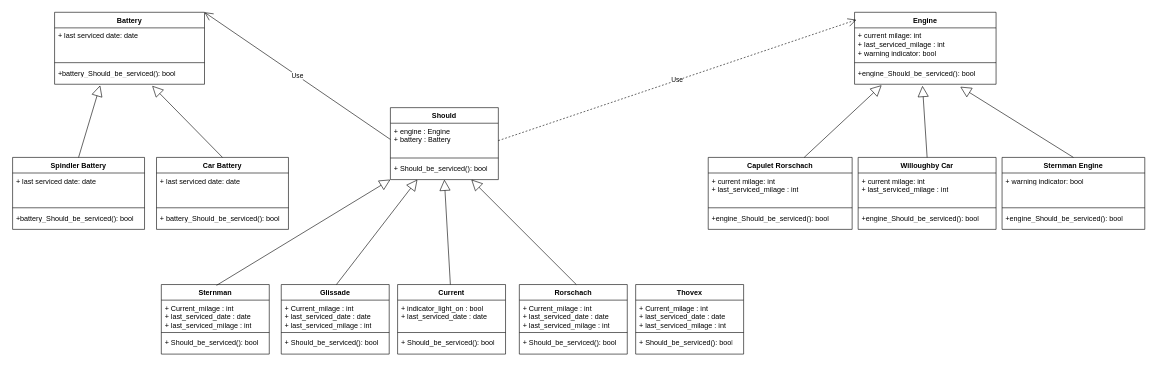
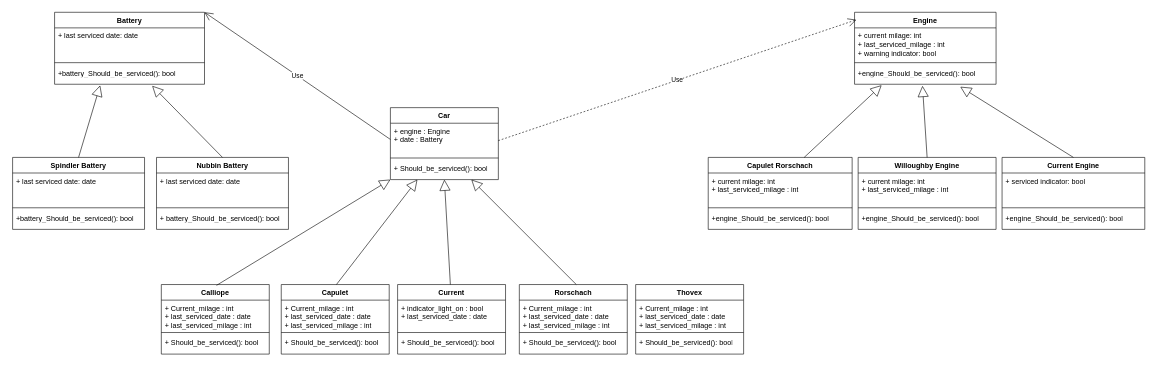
  <mxCell id="0" />
  <mxCell id="1" parent="0" />
  <mxCell id="2" value="Engine" style="swimlane;fontStyle=1;align=center;verticalAlign=top;childLayout=stackLayout;horizontal=1;startSize=26;horizontalStack=0;resizeParent=1;resizeParentMax=0;resizeLast=0;collapsible=1;marginBottom=0;whiteSpace=wrap;html=1;" vertex="1" parent="1"><mxGeometry x="1424" y="20" width="236" height="120" as="geometry" /></mxCell>
  <mxCell id="3" value="+ current milage: int&lt;br&gt;+ last_serviced_milage : int&lt;br&gt;+ warning indicator: bool" style="text;strokeColor=none;fillColor=none;align=left;verticalAlign=top;spacingLeft=4;spacingRight=4;overflow=hidden;rotatable=0;points=[[0,0.5],[1,0.5]];portConstraint=eastwest;whiteSpace=wrap;html=1;" vertex="1" parent="2"><mxGeometry y="26" width="236" height="54" as="geometry" /></mxCell>
  <mxCell id="4" value="" style="line;strokeWidth=1;fillColor=none;align=left;verticalAlign=middle;spacingTop=-1;spacingLeft=3;spacingRight=3;rotatable=0;labelPosition=right;points=[];portConstraint=eastwest;strokeColor=inherit;" vertex="1" parent="2"><mxGeometry y="80" width="236" height="8" as="geometry" /></mxCell>
  <mxCell id="5" value="+engine_Should_be_serviced(): bool" style="text;strokeColor=none;fillColor=none;align=left;verticalAlign=top;spacingLeft=4;spacingRight=4;overflow=hidden;rotatable=0;points=[[0,0.5],[1,0.5]];portConstraint=eastwest;whiteSpace=wrap;html=1;" vertex="1" parent="2"><mxGeometry y="88" width="236" height="32" as="geometry" /></mxCell>
  <mxCell id="6" value="Battery" style="swimlane;fontStyle=1;align=center;verticalAlign=top;childLayout=stackLayout;horizontal=1;startSize=26;horizontalStack=0;resizeParent=1;resizeParentMax=0;resizeLast=0;collapsible=1;marginBottom=0;whiteSpace=wrap;html=1;" vertex="1" parent="1"><mxGeometry x="90" y="20" width="250" height="120" as="geometry" /></mxCell>
  <mxCell id="7" value="+ last serviced date: date&lt;br&gt;" style="text;strokeColor=none;fillColor=none;align=left;verticalAlign=top;spacingLeft=4;spacingRight=4;overflow=hidden;rotatable=0;points=[[0,0.5],[1,0.5]];portConstraint=eastwest;whiteSpace=wrap;html=1;" vertex="1" parent="6"><mxGeometry y="26" width="250" height="54" as="geometry" /></mxCell>
  <mxCell id="8" value="" style="line;strokeWidth=1;fillColor=none;align=left;verticalAlign=middle;spacingTop=-1;spacingLeft=3;spacingRight=3;rotatable=0;labelPosition=right;points=[];portConstraint=eastwest;strokeColor=inherit;" vertex="1" parent="6"><mxGeometry y="80" width="250" height="8" as="geometry" /></mxCell>
  <mxCell id="9" value="+battery_Should_be_serviced(): bool" style="text;strokeColor=none;fillColor=none;align=left;verticalAlign=top;spacingLeft=4;spacingRight=4;overflow=hidden;rotatable=0;points=[[0,0.5],[1,0.5]];portConstraint=eastwest;whiteSpace=wrap;html=1;" vertex="1" parent="6"><mxGeometry y="88" width="250" height="32" as="geometry" /></mxCell>
- <mxCell id="10" value="Should" style="swimlane;fontStyle=1;align=center;verticalAlign=top;childLayout=stackLayout;horizontal=1;startSize=26;horizontalStack=0;resizeParent=1;resizeParentMax=0;resizeLast=0;collapsible=1;marginBottom=0;whiteSpace=wrap;html=1;" vertex="1" parent="1"><mxGeometry x="650" y="179" width="180" height="120" as="geometry" /></mxCell>
- <mxCell id="11" value="+ engine : Engine&lt;br&gt;+ battery : Battery" style="text;strokeColor=none;fillColor=none;align=left;verticalAlign=top;spacingLeft=4;spacingRight=4;overflow=hidden;rotatable=0;points=[[0,0.5],[1,0.5]];portConstraint=eastwest;whiteSpace=wrap;html=1;" vertex="1" parent="10"><mxGeometry y="26" width="180" height="54" as="geometry" /></mxCell>
+ <mxCell id="10" value="Car" style="swimlane;fontStyle=1;align=center;verticalAlign=top;childLayout=stackLayout;horizontal=1;startSize=26;horizontalStack=0;resizeParent=1;resizeParentMax=0;resizeLast=0;collapsible=1;marginBottom=0;whiteSpace=wrap;html=1;" vertex="1" parent="1"><mxGeometry x="650" y="179" width="180" height="120" as="geometry" /></mxCell>
+ <mxCell id="11" value="+ engine : Engine&lt;br&gt;+ date : Battery" style="text;strokeColor=none;fillColor=none;align=left;verticalAlign=top;spacingLeft=4;spacingRight=4;overflow=hidden;rotatable=0;points=[[0,0.5],[1,0.5]];portConstraint=eastwest;whiteSpace=wrap;html=1;" vertex="1" parent="10"><mxGeometry y="26" width="180" height="54" as="geometry" /></mxCell>
  <mxCell id="12" value="" style="line;strokeWidth=1;fillColor=none;align=left;verticalAlign=middle;spacingTop=-1;spacingLeft=3;spacingRight=3;rotatable=0;labelPosition=right;points=[];portConstraint=eastwest;strokeColor=inherit;" vertex="1" parent="10"><mxGeometry y="80" width="180" height="8" as="geometry" /></mxCell>
  <mxCell id="13" value="+ Should_be_serviced(): bool" style="text;strokeColor=none;fillColor=none;align=left;verticalAlign=top;spacingLeft=4;spacingRight=4;overflow=hidden;rotatable=0;points=[[0,0.5],[1,0.5]];portConstraint=eastwest;whiteSpace=wrap;html=1;" vertex="1" parent="10"><mxGeometry y="88" width="180" height="32" as="geometry" /></mxCell>
  <mxCell id="14" value="Capulet Rorschach" style="swimlane;fontStyle=1;align=center;verticalAlign=top;childLayout=stackLayout;horizontal=1;startSize=26;horizontalStack=0;resizeParent=1;resizeParentMax=0;resizeLast=0;collapsible=1;marginBottom=0;whiteSpace=wrap;html=1;" vertex="1" parent="1"><mxGeometry x="1180" y="262" width="240" height="120" as="geometry" /></mxCell>
  <mxCell id="15" value="+ current milage: int&lt;br&gt;+ last_serviced_milage : int&lt;br&gt;" style="text;strokeColor=none;fillColor=none;align=left;verticalAlign=top;spacingLeft=4;spacingRight=4;overflow=hidden;rotatable=0;points=[[0,0.5],[1,0.5]];portConstraint=eastwest;whiteSpace=wrap;html=1;" vertex="1" parent="14"><mxGeometry y="26" width="240" height="54" as="geometry" /></mxCell>
  <mxCell id="16" value="" style="line;strokeWidth=1;fillColor=none;align=left;verticalAlign=middle;spacingTop=-1;spacingLeft=3;spacingRight=3;rotatable=0;labelPosition=right;points=[];portConstraint=eastwest;strokeColor=inherit;" vertex="1" parent="14"><mxGeometry y="80" width="240" height="8" as="geometry" /></mxCell>
  <mxCell id="17" value="+engine_Should_be_serviced(): bool" style="text;strokeColor=none;fillColor=none;align=left;verticalAlign=top;spacingLeft=4;spacingRight=4;overflow=hidden;rotatable=0;points=[[0,0.5],[1,0.5]];portConstraint=eastwest;whiteSpace=wrap;html=1;" vertex="1" parent="14"><mxGeometry y="88" width="240" height="32" as="geometry" /></mxCell>
- <mxCell id="18" value="Willoughby Car" style="swimlane;fontStyle=1;align=center;verticalAlign=top;childLayout=stackLayout;horizontal=1;startSize=26;horizontalStack=0;resizeParent=1;resizeParentMax=0;resizeLast=0;collapsible=1;marginBottom=0;whiteSpace=wrap;html=1;" vertex="1" parent="1"><mxGeometry x="1430" y="262" width="230" height="120" as="geometry" /></mxCell>
+ <mxCell id="18" value="Willoughby Engine" style="swimlane;fontStyle=1;align=center;verticalAlign=top;childLayout=stackLayout;horizontal=1;startSize=26;horizontalStack=0;resizeParent=1;resizeParentMax=0;resizeLast=0;collapsible=1;marginBottom=0;whiteSpace=wrap;html=1;" vertex="1" parent="1"><mxGeometry x="1430" y="262" width="230" height="120" as="geometry" /></mxCell>
  <mxCell id="19" value="+ current milage: int&lt;br&gt;+ last_serviced_milage : int&lt;br&gt;" style="text;strokeColor=none;fillColor=none;align=left;verticalAlign=top;spacingLeft=4;spacingRight=4;overflow=hidden;rotatable=0;points=[[0,0.5],[1,0.5]];portConstraint=eastwest;whiteSpace=wrap;html=1;" vertex="1" parent="18"><mxGeometry y="26" width="230" height="54" as="geometry" /></mxCell>
  <mxCell id="20" value="" style="line;strokeWidth=1;fillColor=none;align=left;verticalAlign=middle;spacingTop=-1;spacingLeft=3;spacingRight=3;rotatable=0;labelPosition=right;points=[];portConstraint=eastwest;strokeColor=inherit;" vertex="1" parent="18"><mxGeometry y="80" width="230" height="8" as="geometry" /></mxCell>
  <mxCell id="21" value="+engine_Should_be_serviced(): bool" style="text;strokeColor=none;fillColor=none;align=left;verticalAlign=top;spacingLeft=4;spacingRight=4;overflow=hidden;rotatable=0;points=[[0,0.5],[1,0.5]];portConstraint=eastwest;whiteSpace=wrap;html=1;" vertex="1" parent="18"><mxGeometry y="88" width="230" height="32" as="geometry" /></mxCell>
- <mxCell id="22" value="Sternman Engine" style="swimlane;fontStyle=1;align=center;verticalAlign=top;childLayout=stackLayout;horizontal=1;startSize=26;horizontalStack=0;resizeParent=1;resizeParentMax=0;resizeLast=0;collapsible=1;marginBottom=0;whiteSpace=wrap;html=1;" vertex="1" parent="1"><mxGeometry x="1670" y="262" width="238" height="120" as="geometry" /></mxCell>
- <mxCell id="23" value="+ warning indicator: bool" style="text;strokeColor=none;fillColor=none;align=left;verticalAlign=top;spacingLeft=4;spacingRight=4;overflow=hidden;rotatable=0;points=[[0,0.5],[1,0.5]];portConstraint=eastwest;whiteSpace=wrap;html=1;" vertex="1" parent="22"><mxGeometry y="26" width="238" height="54" as="geometry" /></mxCell>
+ <mxCell id="22" value="Current Engine" style="swimlane;fontStyle=1;align=center;verticalAlign=top;childLayout=stackLayout;horizontal=1;startSize=26;horizontalStack=0;resizeParent=1;resizeParentMax=0;resizeLast=0;collapsible=1;marginBottom=0;whiteSpace=wrap;html=1;" vertex="1" parent="1"><mxGeometry x="1670" y="262" width="238" height="120" as="geometry" /></mxCell>
+ <mxCell id="23" value="+ serviced indicator: bool" style="text;strokeColor=none;fillColor=none;align=left;verticalAlign=top;spacingLeft=4;spacingRight=4;overflow=hidden;rotatable=0;points=[[0,0.5],[1,0.5]];portConstraint=eastwest;whiteSpace=wrap;html=1;" vertex="1" parent="22"><mxGeometry y="26" width="238" height="54" as="geometry" /></mxCell>
  <mxCell id="24" value="" style="line;strokeWidth=1;fillColor=none;align=left;verticalAlign=middle;spacingTop=-1;spacingLeft=3;spacingRight=3;rotatable=0;labelPosition=right;points=[];portConstraint=eastwest;strokeColor=inherit;" vertex="1" parent="22"><mxGeometry y="80" width="238" height="8" as="geometry" /></mxCell>
  <mxCell id="25" value="+engine_Should_be_serviced(): bool" style="text;strokeColor=none;fillColor=none;align=left;verticalAlign=top;spacingLeft=4;spacingRight=4;overflow=hidden;rotatable=0;points=[[0,0.5],[1,0.5]];portConstraint=eastwest;whiteSpace=wrap;html=1;" vertex="1" parent="22"><mxGeometry y="88" width="238" height="32" as="geometry" /></mxCell>
  <mxCell id="26" value="Spindler Battery" style="swimlane;fontStyle=1;align=center;verticalAlign=top;childLayout=stackLayout;horizontal=1;startSize=26;horizontalStack=0;resizeParent=1;resizeParentMax=0;resizeLast=0;collapsible=1;marginBottom=0;whiteSpace=wrap;html=1;" vertex="1" parent="1"><mxGeometry x="20" y="262" width="220" height="120" as="geometry" /></mxCell>
  <mxCell id="27" value="+ last serviced date: date&lt;br&gt;" style="text;strokeColor=none;fillColor=none;align=left;verticalAlign=top;spacingLeft=4;spacingRight=4;overflow=hidden;rotatable=0;points=[[0,0.5],[1,0.5]];portConstraint=eastwest;whiteSpace=wrap;html=1;" vertex="1" parent="26"><mxGeometry y="26" width="220" height="54" as="geometry" /></mxCell>
  <mxCell id="28" value="" style="line;strokeWidth=1;fillColor=none;align=left;verticalAlign=middle;spacingTop=-1;spacingLeft=3;spacingRight=3;rotatable=0;labelPosition=right;points=[];portConstraint=eastwest;strokeColor=inherit;" vertex="1" parent="26"><mxGeometry y="80" width="220" height="8" as="geometry" /></mxCell>
  <mxCell id="29" value="+battery_Should_be_serviced(): bool" style="text;strokeColor=none;fillColor=none;align=left;verticalAlign=top;spacingLeft=4;spacingRight=4;overflow=hidden;rotatable=0;points=[[0,0.5],[1,0.5]];portConstraint=eastwest;whiteSpace=wrap;html=1;" vertex="1" parent="26"><mxGeometry y="88" width="220" height="32" as="geometry" /></mxCell>
- <mxCell id="30" value="Car Battery" style="swimlane;fontStyle=1;align=center;verticalAlign=top;childLayout=stackLayout;horizontal=1;startSize=26;horizontalStack=0;resizeParent=1;resizeParentMax=0;resizeLast=0;collapsible=1;marginBottom=0;whiteSpace=wrap;html=1;" vertex="1" parent="1"><mxGeometry x="260" y="262" width="220" height="120" as="geometry" /></mxCell>
+ <mxCell id="30" value="Nubbin Battery" style="swimlane;fontStyle=1;align=center;verticalAlign=top;childLayout=stackLayout;horizontal=1;startSize=26;horizontalStack=0;resizeParent=1;resizeParentMax=0;resizeLast=0;collapsible=1;marginBottom=0;whiteSpace=wrap;html=1;" vertex="1" parent="1"><mxGeometry x="260" y="262" width="220" height="120" as="geometry" /></mxCell>
  <mxCell id="31" value="+ last serviced date: date&lt;br&gt;" style="text;strokeColor=none;fillColor=none;align=left;verticalAlign=top;spacingLeft=4;spacingRight=4;overflow=hidden;rotatable=0;points=[[0,0.5],[1,0.5]];portConstraint=eastwest;whiteSpace=wrap;html=1;" vertex="1" parent="30"><mxGeometry y="26" width="220" height="54" as="geometry" /></mxCell>
  <mxCell id="32" value="" style="line;strokeWidth=1;fillColor=none;align=left;verticalAlign=middle;spacingTop=-1;spacingLeft=3;spacingRight=3;rotatable=0;labelPosition=right;points=[];portConstraint=eastwest;strokeColor=inherit;" vertex="1" parent="30"><mxGeometry y="80" width="220" height="8" as="geometry" /></mxCell>
  <mxCell id="33" value="+ battery_Should_be_serviced(): bool" style="text;strokeColor=none;fillColor=none;align=left;verticalAlign=top;spacingLeft=4;spacingRight=4;overflow=hidden;rotatable=0;points=[[0,0.5],[1,0.5]];portConstraint=eastwest;whiteSpace=wrap;html=1;" vertex="1" parent="30"><mxGeometry y="88" width="220" height="32" as="geometry" /></mxCell>
  <mxCell id="34" value="" style="endArrow=block;endSize=16;endFill=0;html=1;rounded=0;exitX=0.5;exitY=0;exitDx=0;exitDy=0;entryX=0.273;entryY=1.05;entryDx=0;entryDy=0;entryPerimeter=0;" edge="1" parent="1"><mxGeometry width="160" relative="1" as="geometry"><mxPoint x="1340" y="262" as="sourcePoint" /><mxPoint x="1469.14" y="141.6" as="targetPoint" /></mxGeometry></mxCell>
  <mxCell id="35" value="" style="endArrow=block;endSize=16;endFill=0;html=1;rounded=0;exitX=0.5;exitY=0;exitDx=0;exitDy=0;entryX=0.48;entryY=1.081;entryDx=0;entryDy=0;entryPerimeter=0;" edge="1" parent="1" source="18" target="5"><mxGeometry width="160" relative="1" as="geometry"><mxPoint x="1350" y="272" as="sourcePoint" /><mxPoint x="1494" y="152" as="targetPoint" /></mxGeometry></mxCell>
  <mxCell id="36" value="" style="endArrow=block;endSize=16;endFill=0;html=1;rounded=0;exitX=0.5;exitY=0;exitDx=0;exitDy=0;entryX=0.747;entryY=1.131;entryDx=0;entryDy=0;entryPerimeter=0;" edge="1" parent="1" source="22" target="5"><mxGeometry width="160" relative="1" as="geometry"><mxPoint x="1360" y="282" as="sourcePoint" /><mxPoint x="1489.14" y="161.6" as="targetPoint" /></mxGeometry></mxCell>
  <mxCell id="37" value="" style="endArrow=block;endSize=16;endFill=0;html=1;rounded=0;exitX=0.5;exitY=0;exitDx=0;exitDy=0;entryX=0.304;entryY=1.056;entryDx=0;entryDy=0;entryPerimeter=0;" edge="1" parent="1" source="26" target="9"><mxGeometry width="160" relative="1" as="geometry"><mxPoint x="-424" y="292" as="sourcePoint" /><mxPoint x="-294.86" y="171.6" as="targetPoint" /></mxGeometry></mxCell>
  <mxCell id="38" value="" style="endArrow=block;endSize=16;endFill=0;html=1;rounded=0;exitX=0.5;exitY=0;exitDx=0;exitDy=0;entryX=0.651;entryY=1.081;entryDx=0;entryDy=0;entryPerimeter=0;" edge="1" parent="1" source="30" target="9"><mxGeometry width="160" relative="1" as="geometry"><mxPoint x="-414" y="302" as="sourcePoint" /><mxPoint x="-284.86" y="181.6" as="targetPoint" /></mxGeometry></mxCell>
  <mxCell id="39" value="Use" style="endArrow=open;endSize=12;dashed=1;html=1;rounded=0;entryX=0.013;entryY=0.104;entryDx=0;entryDy=0;entryPerimeter=0;" edge="1" parent="1" target="2"><mxGeometry width="160" relative="1" as="geometry"><mxPoint x="830" y="234" as="sourcePoint" /><mxPoint x="1774" y="442" as="targetPoint" /></mxGeometry></mxCell>
  <mxCell id="40" value="Use" style="endArrow=open;endSize=12;dashed=0;html=1;rounded=0;exitX=0;exitY=0.5;exitDx=0;exitDy=0;entryX=1;entryY=0;entryDx=0;entryDy=0;" edge="1" parent="1" source="11" target="6"><mxGeometry width="160" relative="1" as="geometry"><mxPoint x="1213" y="257" as="sourcePoint" /><mxPoint x="1436" y="274" as="targetPoint" /></mxGeometry></mxCell>
  <mxCell id="41" value="Current" style="swimlane;fontStyle=1;align=center;verticalAlign=top;childLayout=stackLayout;horizontal=1;startSize=26;horizontalStack=0;resizeParent=1;resizeParentMax=0;resizeLast=0;collapsible=1;marginBottom=0;whiteSpace=wrap;html=1;" vertex="1" parent="1"><mxGeometry x="662" y="474" width="180" height="116" as="geometry" /></mxCell>
  <mxCell id="42" value="+ indicator_light_on : bool&lt;br&gt;+ last_serviced_date : date" style="text;strokeColor=none;fillColor=none;align=left;verticalAlign=top;spacingLeft=4;spacingRight=4;overflow=hidden;rotatable=0;points=[[0,0.5],[1,0.5]];portConstraint=eastwest;whiteSpace=wrap;html=1;" vertex="1" parent="41"><mxGeometry y="26" width="180" height="50" as="geometry" /></mxCell>
  <mxCell id="43" value="" style="line;strokeWidth=1;fillColor=none;align=left;verticalAlign=middle;spacingTop=-1;spacingLeft=3;spacingRight=3;rotatable=0;labelPosition=right;points=[];portConstraint=eastwest;strokeColor=inherit;" vertex="1" parent="41"><mxGeometry y="76" width="180" height="8" as="geometry" /></mxCell>
  <mxCell id="44" value="+ Should_be_serviced(): bool" style="text;strokeColor=none;fillColor=none;align=left;verticalAlign=top;spacingLeft=4;spacingRight=4;overflow=hidden;rotatable=0;points=[[0,0.5],[1,0.5]];portConstraint=eastwest;whiteSpace=wrap;html=1;" vertex="1" parent="41"><mxGeometry y="84" width="180" height="32" as="geometry" /></mxCell>
- <mxCell id="45" value="Sternman" style="swimlane;fontStyle=1;align=center;verticalAlign=top;childLayout=stackLayout;horizontal=1;startSize=26;horizontalStack=0;resizeParent=1;resizeParentMax=0;resizeLast=0;collapsible=1;marginBottom=0;whiteSpace=wrap;html=1;" vertex="1" parent="1"><mxGeometry x="268" y="474" width="180" height="116" as="geometry" /></mxCell>
+ <mxCell id="45" value="Calliope" style="swimlane;fontStyle=1;align=center;verticalAlign=top;childLayout=stackLayout;horizontal=1;startSize=26;horizontalStack=0;resizeParent=1;resizeParentMax=0;resizeLast=0;collapsible=1;marginBottom=0;whiteSpace=wrap;html=1;" vertex="1" parent="1"><mxGeometry x="268" y="474" width="180" height="116" as="geometry" /></mxCell>
  <mxCell id="46" value="+ Current_milage : int&lt;br&gt;+ last_serviced_date : date&lt;br&gt;+ last_serviced_milage : int" style="text;strokeColor=none;fillColor=none;align=left;verticalAlign=top;spacingLeft=4;spacingRight=4;overflow=hidden;rotatable=0;points=[[0,0.5],[1,0.5]];portConstraint=eastwest;whiteSpace=wrap;html=1;" vertex="1" parent="45"><mxGeometry y="26" width="180" height="50" as="geometry" /></mxCell>
  <mxCell id="47" value="" style="line;strokeWidth=1;fillColor=none;align=left;verticalAlign=middle;spacingTop=-1;spacingLeft=3;spacingRight=3;rotatable=0;labelPosition=right;points=[];portConstraint=eastwest;strokeColor=inherit;" vertex="1" parent="45"><mxGeometry y="76" width="180" height="8" as="geometry" /></mxCell>
  <mxCell id="48" value="+ Should_be_serviced(): bool" style="text;strokeColor=none;fillColor=none;align=left;verticalAlign=top;spacingLeft=4;spacingRight=4;overflow=hidden;rotatable=0;points=[[0,0.5],[1,0.5]];portConstraint=eastwest;whiteSpace=wrap;html=1;" vertex="1" parent="45"><mxGeometry y="84" width="180" height="32" as="geometry" /></mxCell>
- <mxCell id="49" value="Glissade" style="swimlane;fontStyle=1;align=center;verticalAlign=top;childLayout=stackLayout;horizontal=1;startSize=26;horizontalStack=0;resizeParent=1;resizeParentMax=0;resizeLast=0;collapsible=1;marginBottom=0;whiteSpace=wrap;html=1;" vertex="1" parent="1"><mxGeometry x="468" y="474" width="180" height="116" as="geometry" /></mxCell>
+ <mxCell id="49" value="Capulet" style="swimlane;fontStyle=1;align=center;verticalAlign=top;childLayout=stackLayout;horizontal=1;startSize=26;horizontalStack=0;resizeParent=1;resizeParentMax=0;resizeLast=0;collapsible=1;marginBottom=0;whiteSpace=wrap;html=1;" vertex="1" parent="1"><mxGeometry x="468" y="474" width="180" height="116" as="geometry" /></mxCell>
  <mxCell id="50" value="+ Current_milage : int&lt;br style=&quot;border-color: var(--border-color);&quot;&gt;+ last_serviced_date : date&lt;br style=&quot;border-color: var(--border-color);&quot;&gt;+ last_serviced_milage : int" style="text;strokeColor=none;fillColor=none;align=left;verticalAlign=top;spacingLeft=4;spacingRight=4;overflow=hidden;rotatable=0;points=[[0,0.5],[1,0.5]];portConstraint=eastwest;whiteSpace=wrap;html=1;" vertex="1" parent="49"><mxGeometry y="26" width="180" height="50" as="geometry" /></mxCell>
  <mxCell id="51" value="" style="line;strokeWidth=1;fillColor=none;align=left;verticalAlign=middle;spacingTop=-1;spacingLeft=3;spacingRight=3;rotatable=0;labelPosition=right;points=[];portConstraint=eastwest;strokeColor=inherit;" vertex="1" parent="49"><mxGeometry y="76" width="180" height="8" as="geometry" /></mxCell>
  <mxCell id="52" value="+ Should_be_serviced(): bool" style="text;strokeColor=none;fillColor=none;align=left;verticalAlign=top;spacingLeft=4;spacingRight=4;overflow=hidden;rotatable=0;points=[[0,0.5],[1,0.5]];portConstraint=eastwest;whiteSpace=wrap;html=1;" vertex="1" parent="49"><mxGeometry y="84" width="180" height="32" as="geometry" /></mxCell>
  <mxCell id="53" value="Thovex" style="swimlane;fontStyle=1;align=center;verticalAlign=top;childLayout=stackLayout;horizontal=1;startSize=26;horizontalStack=0;resizeParent=1;resizeParentMax=0;resizeLast=0;collapsible=1;marginBottom=0;whiteSpace=wrap;html=1;" vertex="1" parent="1"><mxGeometry x="1059" y="474" width="180" height="116" as="geometry" /></mxCell>
  <mxCell id="54" value="+ Current_milage : int&lt;br style=&quot;border-color: var(--border-color);&quot;&gt;+ last_serviced_date : date&lt;br style=&quot;border-color: var(--border-color);&quot;&gt;+ last_serviced_milage : int" style="text;strokeColor=none;fillColor=none;align=left;verticalAlign=top;spacingLeft=4;spacingRight=4;overflow=hidden;rotatable=0;points=[[0,0.5],[1,0.5]];portConstraint=eastwest;whiteSpace=wrap;html=1;" vertex="1" parent="53"><mxGeometry y="26" width="180" height="50" as="geometry" /></mxCell>
  <mxCell id="55" value="" style="line;strokeWidth=1;fillColor=none;align=left;verticalAlign=middle;spacingTop=-1;spacingLeft=3;spacingRight=3;rotatable=0;labelPosition=right;points=[];portConstraint=eastwest;strokeColor=inherit;" vertex="1" parent="53"><mxGeometry y="76" width="180" height="8" as="geometry" /></mxCell>
  <mxCell id="56" value="+ Should_be_serviced(): bool" style="text;strokeColor=none;fillColor=none;align=left;verticalAlign=top;spacingLeft=4;spacingRight=4;overflow=hidden;rotatable=0;points=[[0,0.5],[1,0.5]];portConstraint=eastwest;whiteSpace=wrap;html=1;" vertex="1" parent="53"><mxGeometry y="84" width="180" height="32" as="geometry" /></mxCell>
  <mxCell id="57" value="Rorschach" style="swimlane;fontStyle=1;align=center;verticalAlign=top;childLayout=stackLayout;horizontal=1;startSize=26;horizontalStack=0;resizeParent=1;resizeParentMax=0;resizeLast=0;collapsible=1;marginBottom=0;whiteSpace=wrap;html=1;" vertex="1" parent="1"><mxGeometry x="865" y="474" width="180" height="116" as="geometry" /></mxCell>
  <mxCell id="58" value="+ Current_milage : int&lt;br style=&quot;border-color: var(--border-color);&quot;&gt;+ last_serviced_date : date&lt;br style=&quot;border-color: var(--border-color);&quot;&gt;+ last_serviced_milage : int" style="text;strokeColor=none;fillColor=none;align=left;verticalAlign=top;spacingLeft=4;spacingRight=4;overflow=hidden;rotatable=0;points=[[0,0.5],[1,0.5]];portConstraint=eastwest;whiteSpace=wrap;html=1;" vertex="1" parent="57"><mxGeometry y="26" width="180" height="50" as="geometry" /></mxCell>
  <mxCell id="59" value="" style="line;strokeWidth=1;fillColor=none;align=left;verticalAlign=middle;spacingTop=-1;spacingLeft=3;spacingRight=3;rotatable=0;labelPosition=right;points=[];portConstraint=eastwest;strokeColor=inherit;" vertex="1" parent="57"><mxGeometry y="76" width="180" height="8" as="geometry" /></mxCell>
  <mxCell id="60" value="+ Should_be_serviced(): bool" style="text;strokeColor=none;fillColor=none;align=left;verticalAlign=top;spacingLeft=4;spacingRight=4;overflow=hidden;rotatable=0;points=[[0,0.5],[1,0.5]];portConstraint=eastwest;whiteSpace=wrap;html=1;" vertex="1" parent="57"><mxGeometry y="84" width="180" height="32" as="geometry" /></mxCell>
  <mxCell id="61" value="" style="endArrow=block;endSize=16;endFill=0;html=1;rounded=0;exitX=0.5;exitY=0;exitDx=0;exitDy=0;entryX=0;entryY=1;entryDx=0;entryDy=0;" edge="1" parent="1" target="10"><mxGeometry width="160" relative="1" as="geometry"><mxPoint x="360" y="475.4" as="sourcePoint" /><mxPoint x="660" y="304" as="targetPoint" /></mxGeometry></mxCell>
  <mxCell id="62" value="" style="endArrow=block;endSize=16;endFill=0;html=1;rounded=0;exitX=0.5;exitY=0;exitDx=0;exitDy=0;entryX=0.25;entryY=1;entryDx=0;entryDy=0;" edge="1" parent="1" target="10"><mxGeometry width="160" relative="1" as="geometry"><mxPoint x="560" y="474" as="sourcePoint" /><mxPoint x="689.14" y="353.6" as="targetPoint" /></mxGeometry></mxCell>
  <mxCell id="63" value="" style="endArrow=block;endSize=16;endFill=0;html=1;rounded=0;exitX=0.5;exitY=0;exitDx=0;exitDy=0;entryX=0.5;entryY=1;entryDx=0;entryDy=0;" edge="1" parent="1" target="10"><mxGeometry width="160" relative="1" as="geometry"><mxPoint x="750" y="474" as="sourcePoint" /><mxPoint x="879.14" y="353.6" as="targetPoint" /></mxGeometry></mxCell>
  <mxCell id="64" value="" style="endArrow=block;endSize=16;endFill=0;html=1;rounded=0;exitX=0.5;exitY=0;exitDx=0;exitDy=0;entryX=0.75;entryY=1;entryDx=0;entryDy=0;" edge="1" parent="1" target="10"><mxGeometry width="160" relative="1" as="geometry"><mxPoint x="960" y="474" as="sourcePoint" /><mxPoint x="1089.14" y="353.6" as="targetPoint" /></mxGeometry></mxCell>
